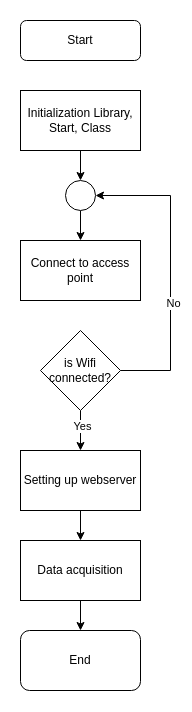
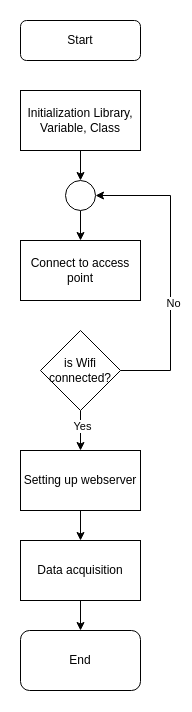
  <mxCell id="0" />
  <mxCell id="1" parent="0" />
  <mxCell id="2" value="Start" style="rounded=1;whiteSpace=wrap;html=1;fontSize=12;glass=0;strokeWidth=1;shadow=0;" parent="1" vertex="1"><mxGeometry x="20" y="20" width="120" height="40" as="geometry" /></mxCell>
  <mxCell id="3" value="" style="edgeStyle=orthogonalEdgeStyle;rounded=0;orthogonalLoop=1;jettySize=auto;html=1;" edge="1" parent="1" source="4" target="6"><mxGeometry relative="1" as="geometry" /></mxCell>
- <mxCell id="4" value="Initialization Library, Start, Class" style="rounded=0;whiteSpace=wrap;html=1;" vertex="1" parent="1"><mxGeometry x="20" y="90" width="120" height="60" as="geometry" /></mxCell>
+ <mxCell id="4" value="Initialization Library, Variable, Class" style="rounded=0;whiteSpace=wrap;html=1;" vertex="1" parent="1"><mxGeometry x="20" y="90" width="120" height="60" as="geometry" /></mxCell>
  <mxCell id="5" value="" style="edgeStyle=orthogonalEdgeStyle;rounded=0;orthogonalLoop=1;jettySize=auto;html=1;" edge="1" parent="1" source="6" target="7"><mxGeometry relative="1" as="geometry" /></mxCell>
  <mxCell id="6" value="" style="ellipse;whiteSpace=wrap;html=1;rounded=0;" vertex="1" parent="1"><mxGeometry x="65" y="180" width="30" height="30" as="geometry" /></mxCell>
  <mxCell id="7" value="Connect to access point" style="whiteSpace=wrap;html=1;rounded=0;" vertex="1" parent="1"><mxGeometry x="20" y="240" width="120" height="60" as="geometry" /></mxCell>
  <mxCell id="8" value="" style="edgeStyle=orthogonalEdgeStyle;rounded=0;orthogonalLoop=1;jettySize=auto;html=1;" edge="1" parent="1" source="10" target="12"><mxGeometry relative="1" as="geometry" /></mxCell>
  <mxCell id="9" value="Yes" style="edgeLabel;html=1;align=center;verticalAlign=middle;resizable=0;points=[];" vertex="1" connectable="0" parent="8"><mxGeometry x="-0.244" y="1" relative="1" as="geometry"><mxPoint as="offset" /></mxGeometry></mxCell>
  <mxCell id="10" value="is Wifi connected?" style="rhombus;whiteSpace=wrap;html=1;rounded=0;" vertex="1" parent="1"><mxGeometry x="40" y="330" width="80" height="80" as="geometry" /></mxCell>
  <mxCell id="11" value="" style="edgeStyle=orthogonalEdgeStyle;rounded=0;orthogonalLoop=1;jettySize=auto;html=1;" edge="1" parent="1" source="12" target="14"><mxGeometry relative="1" as="geometry" /></mxCell>
  <mxCell id="12" value="Setting up webserver" style="whiteSpace=wrap;html=1;rounded=0;" vertex="1" parent="1"><mxGeometry x="20" y="450" width="120" height="60" as="geometry" /></mxCell>
  <mxCell id="13" value="" style="edgeStyle=orthogonalEdgeStyle;rounded=0;orthogonalLoop=1;jettySize=auto;html=1;" edge="1" parent="1" source="14" target="15"><mxGeometry relative="1" as="geometry" /></mxCell>
  <mxCell id="14" value="Data acquisition" style="whiteSpace=wrap;html=1;rounded=0;" vertex="1" parent="1"><mxGeometry x="20" y="540" width="120" height="60" as="geometry" /></mxCell>
  <mxCell id="15" value="End" style="rounded=1;whiteSpace=wrap;html=1;" vertex="1" parent="1"><mxGeometry x="20" y="630" width="120" height="60" as="geometry" /></mxCell>
  <mxCell id="16" value="" style="endArrow=classic;html=1;rounded=0;entryX=1;entryY=0.5;entryDx=0;entryDy=0;" edge="1" parent="1" source="10" target="6"><mxGeometry width="50" height="50" relative="1" as="geometry"><mxPoint x="120" y="420" as="sourcePoint" /><mxPoint x="190.711" y="370" as="targetPoint" /><Array as="points"><mxPoint x="170" y="370" /><mxPoint x="170" y="195" /></Array></mxGeometry></mxCell>
  <mxCell id="17" value="No" style="edgeLabel;html=1;align=center;verticalAlign=middle;resizable=0;points=[];" vertex="1" connectable="0" parent="16"><mxGeometry x="-0.213" y="-2" relative="1" as="geometry"><mxPoint as="offset" /></mxGeometry></mxCell>
